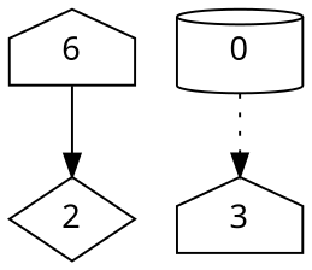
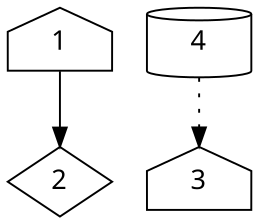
  digraph {
    fontname="Noto Sans"
    node [fontname="Noto Sans" shape=house]
    edge [fontname="Noto Sans" primaryType=sideStreet village=Saarbruecken]
    2 [shape=diamond]
-   1 [label=6]
-   4 [shape=cylinder label=0]
+   1
+   4 [shape=cylinder]
    3
    1 -> 2 [heightLimit=10 secondaryType=none style=solid weight=3]
    4 -> 3 [heightLimit=2 secondaryType=tunnel style=dotted weight=1]
  }
